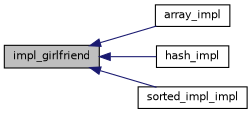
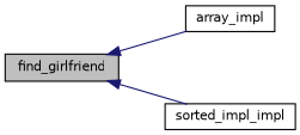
  digraph {
    fontname="DejaVu Sans"
    rankdir=LR
    node [color=black fillcolor=white fontname="DejaVu Sans" fontsize=10 shape=record style=filled]
    edge [color=midnightblue dir=back fontname="DejaVu Sans" fontsize=10 labelfontname=Helvetica labelfontsize=10 style=solid]
-   n1 [fillcolor=grey75 fontcolor=black height=0.2 label=impl_girlfriend width=0.4]
+   n1 [fillcolor=grey75 fontcolor=black height=0.2 label=find_girlfriend width=0.4]
    n2 [height=0.2 label=array_impl width=0.4]
-   n3 [height=0.2 label=hash_impl width=0.4]
    n4 [height=0.2 label=sorted_impl_impl width=0.4]
    n1 -> n2
-   n1 -> n3
    n1 -> n4
  }
